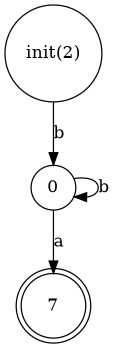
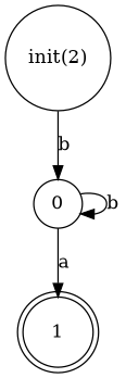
  digraph {
    node [shape=circle]
    n1 [label="init(2)"]
    0
-   1 [shape=doublecircle label=7]
+   1 [shape=doublecircle]
    n1 -> 0 [label=b]
    0 -> 0 [label=b]
    0 -> 1 [label=a]
  }
